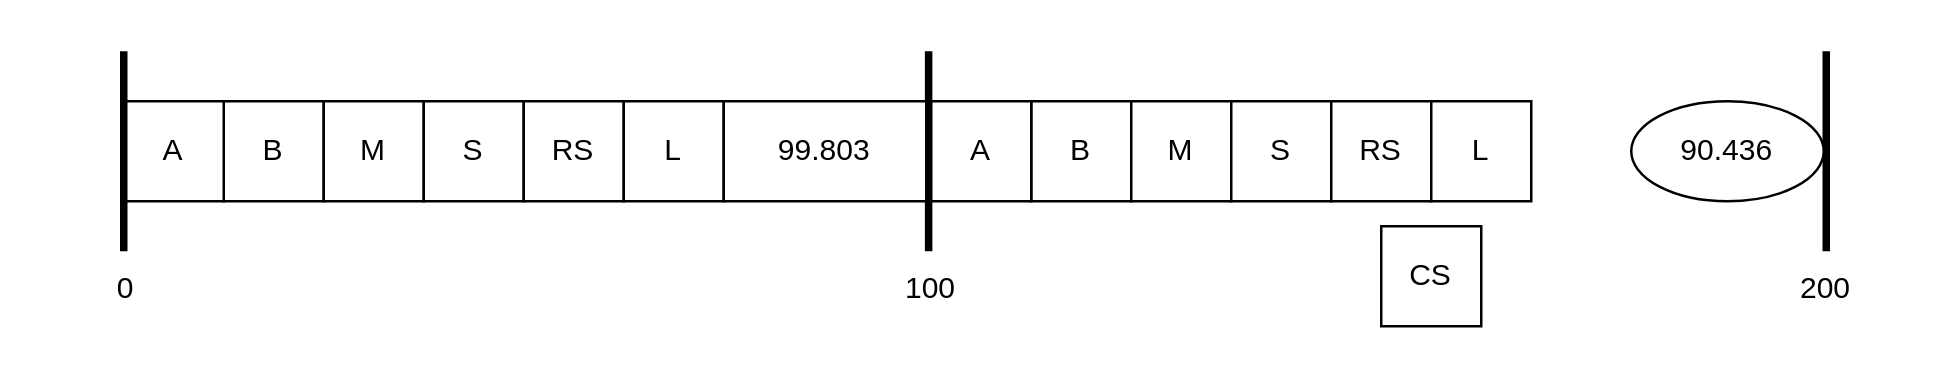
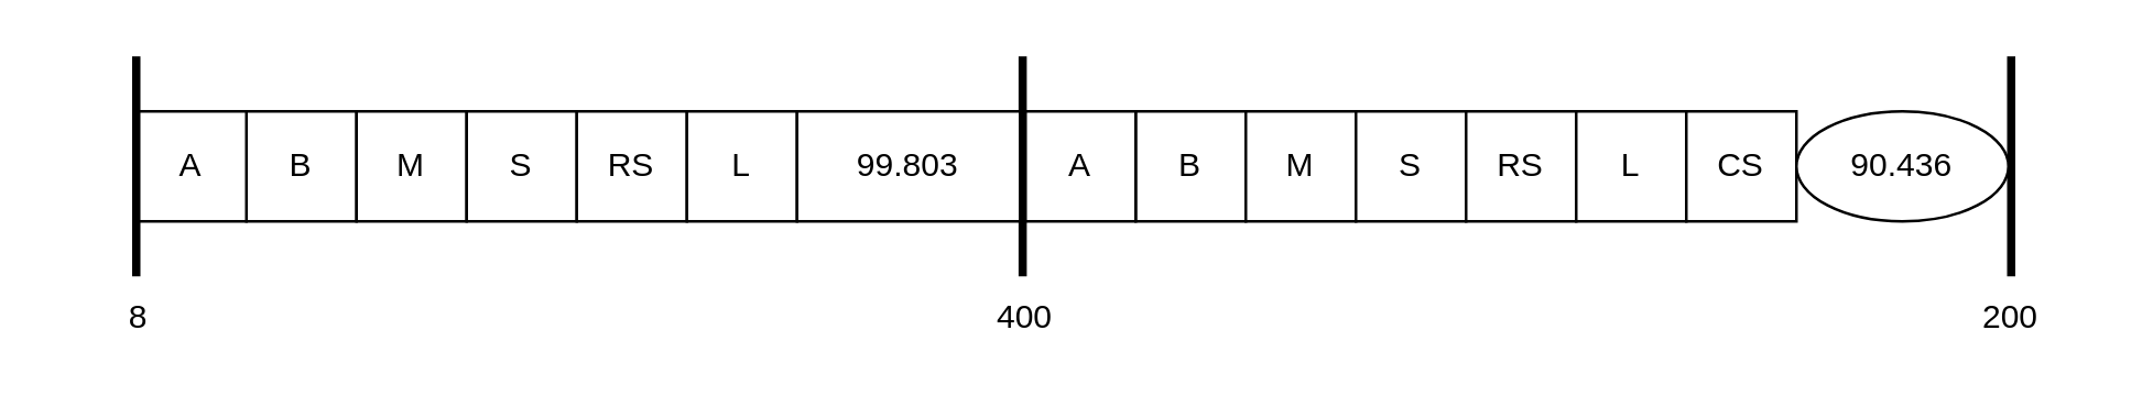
  <mxCell id="0" />
  <mxCell id="1" parent="0" />
  <mxCell id="2" value="B" style="rounded=0;whiteSpace=wrap;html=1;" parent="1" vertex="1"><mxGeometry x="89" y="40" width="40" height="40" as="geometry" /></mxCell>
  <mxCell id="3" value="A" style="rounded=0;whiteSpace=wrap;html=1;" parent="1" vertex="1"><mxGeometry x="49" y="40" width="40" height="40" as="geometry" /></mxCell>
  <mxCell id="4" value="" style="endArrow=none;html=1;rounded=0;strokeWidth=3;strokeColor=default;" parent="1" edge="1"><mxGeometry width="50" height="50" relative="1" as="geometry"><mxPoint x="370.95" y="20" as="sourcePoint" /><mxPoint x="370.95" y="100" as="targetPoint" /></mxGeometry></mxCell>
- <mxCell id="5" value="100" style="text;html=1;strokeColor=none;fillColor=none;align=center;verticalAlign=middle;whiteSpace=wrap;rounded=0;" parent="1" vertex="1"><mxGeometry x="342" y="100" width="60" height="30" as="geometry" /></mxCell>
+ <mxCell id="5" value="400" style="text;html=1;strokeColor=none;fillColor=none;align=center;verticalAlign=middle;whiteSpace=wrap;rounded=0;" parent="1" vertex="1"><mxGeometry x="342" y="100" width="60" height="30" as="geometry" /></mxCell>
  <mxCell id="6" value="200" style="text;html=1;strokeColor=none;fillColor=none;align=center;verticalAlign=middle;whiteSpace=wrap;rounded=0;" parent="1" vertex="1"><mxGeometry x="700" y="100" width="60" height="30" as="geometry" /></mxCell>
  <mxCell id="7" value="" style="endArrow=none;html=1;rounded=0;strokeWidth=3;strokeColor=default;" parent="1" edge="1"><mxGeometry width="50" height="50" relative="1" as="geometry"><mxPoint x="49" y="20" as="sourcePoint" /><mxPoint x="49" y="100" as="targetPoint" /></mxGeometry></mxCell>
  <mxCell id="8" value="" style="endArrow=none;html=1;rounded=0;strokeWidth=3;strokeColor=default;" parent="1" edge="1"><mxGeometry width="50" height="50" relative="1" as="geometry"><mxPoint x="730" y="20" as="sourcePoint" /><mxPoint x="730" y="100" as="targetPoint" /></mxGeometry></mxCell>
- <mxCell id="9" value="0" style="text;html=1;strokeColor=none;fillColor=none;align=center;verticalAlign=middle;whiteSpace=wrap;rounded=0;" parent="1" vertex="1"><mxGeometry x="20" y="100" width="60" height="30" as="geometry" /></mxCell>
+ <mxCell id="9" value="8" style="text;html=1;strokeColor=none;fillColor=none;align=center;verticalAlign=middle;whiteSpace=wrap;rounded=0;" parent="1" vertex="1"><mxGeometry x="20" y="100" width="60" height="30" as="geometry" /></mxCell>
  <mxCell id="10" value="M" style="rounded=0;whiteSpace=wrap;html=1;" parent="1" vertex="1"><mxGeometry x="129" y="40" width="40" height="40" as="geometry" /></mxCell>
  <mxCell id="11" value="S" style="rounded=0;whiteSpace=wrap;html=1;" parent="1" vertex="1"><mxGeometry x="169" y="40" width="40" height="40" as="geometry" /></mxCell>
  <mxCell id="12" value="RS" style="rounded=0;whiteSpace=wrap;html=1;" parent="1" vertex="1"><mxGeometry x="209" y="40" width="40" height="40" as="geometry" /></mxCell>
  <mxCell id="13" value="L" style="rounded=0;whiteSpace=wrap;html=1;" parent="1" vertex="1"><mxGeometry x="249" y="40" width="40" height="40" as="geometry" /></mxCell>
  <mxCell id="14" value="B" style="rounded=0;whiteSpace=wrap;html=1;" parent="1" vertex="1"><mxGeometry x="412" y="40" width="40" height="40" as="geometry" /></mxCell>
  <mxCell id="15" value="A" style="rounded=0;whiteSpace=wrap;html=1;" parent="1" vertex="1"><mxGeometry x="372" y="40" width="40" height="40" as="geometry" /></mxCell>
  <mxCell id="16" value="M" style="rounded=0;whiteSpace=wrap;html=1;" parent="1" vertex="1"><mxGeometry x="452" y="40" width="40" height="40" as="geometry" /></mxCell>
  <mxCell id="17" value="S" style="rounded=0;whiteSpace=wrap;html=1;" parent="1" vertex="1"><mxGeometry x="492" y="40" width="40" height="40" as="geometry" /></mxCell>
  <mxCell id="18" value="RS" style="rounded=0;whiteSpace=wrap;html=1;" parent="1" vertex="1"><mxGeometry x="532" y="40" width="40" height="40" as="geometry" /></mxCell>
  <mxCell id="19" value="L" style="rounded=0;whiteSpace=wrap;html=1;" parent="1" vertex="1"><mxGeometry x="572" y="40" width="40" height="40" as="geometry" /></mxCell>
  <mxCell id="20" value="99.803" style="rounded=0;whiteSpace=wrap;html=1;" parent="1" vertex="1"><mxGeometry x="289" y="40" width="81" height="40" as="geometry" /></mxCell>
- <mxCell id="21" value="&lt;span&gt;CS&lt;/span&gt;" style="rounded=0;whiteSpace=wrap;html=1;" parent="1" vertex="1"><mxGeometry x="552" y="90" width="40" height="40" as="geometry" /></mxCell>
+ <mxCell id="21" value="&lt;span&gt;CS&lt;/span&gt;" style="rounded=0;whiteSpace=wrap;html=1;" parent="1" vertex="1"><mxGeometry x="612" y="40" width="40" height="40" as="geometry" /></mxCell>
  <mxCell id="22" value="&lt;div&gt;90.436&lt;/div&gt;" style="ellipse;whiteSpace=wrap;html=1;" vertex="1" parent="1"><mxGeometry x="652" y="40" width="77" height="40" as="geometry" /></mxCell>
